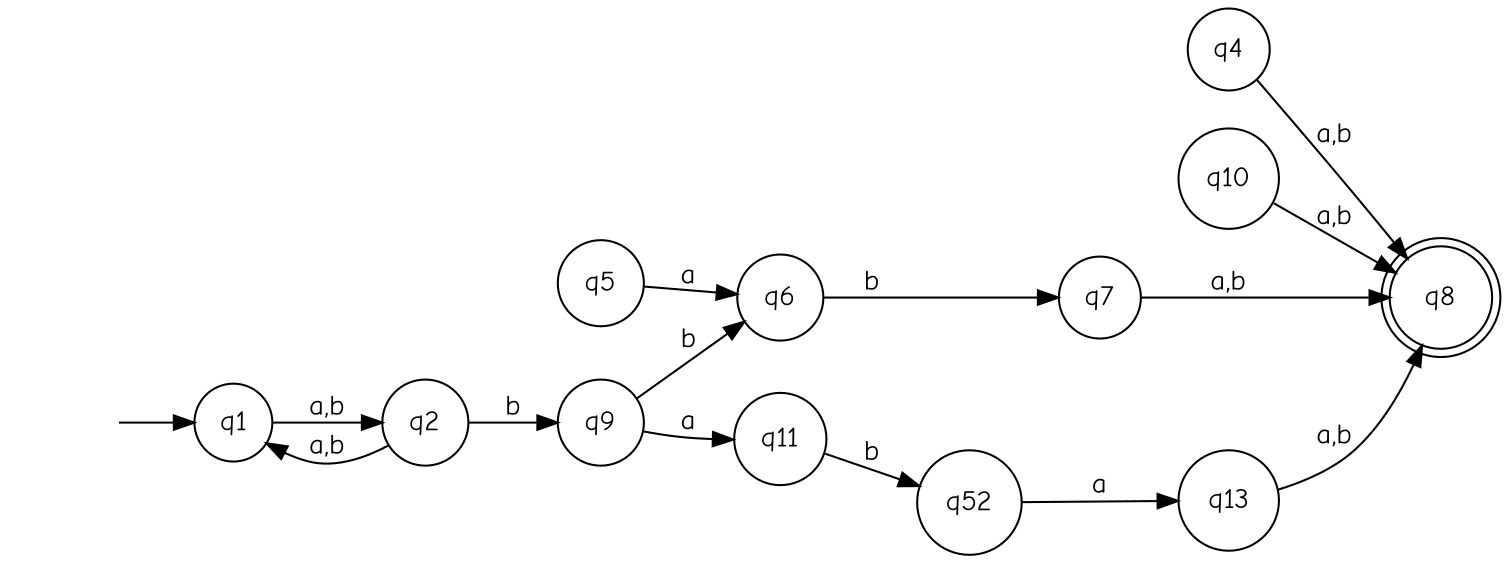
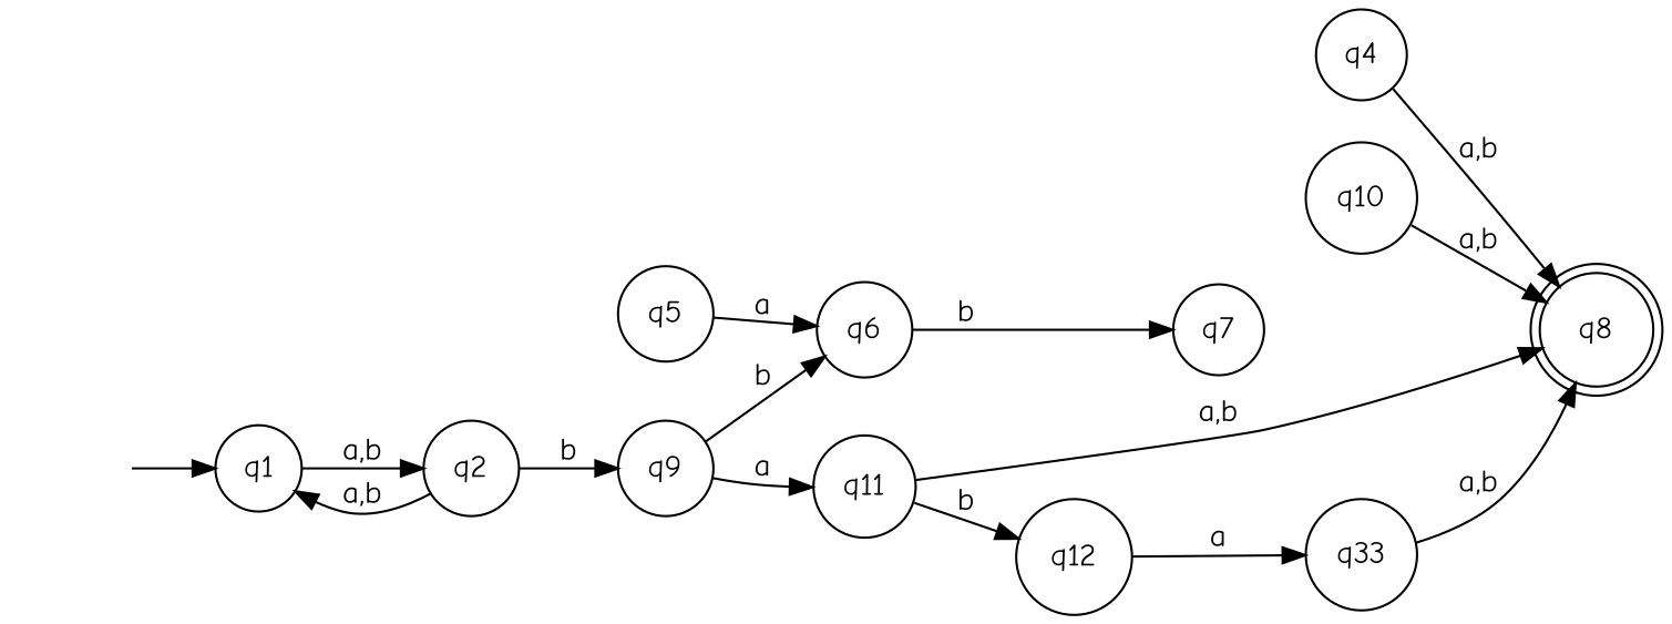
  digraph {
    fontname="Comic Neue"
    rankdir=LR
    node [fontname="Comic Neue" shape=circle]
    edge [fontname="Comic Neue"]
    q1
    q2
    q9
    q6
    q11
    q8 [shape=doublecircle]
    q4
    q5
    q7
    q10
-   q12 [label=q52]
-   q13
+   q12
+   q13 [label=q33]
    "" [shape=none]
    " " [shape=none]
    "  " [shape=none]
    q1 -> q2 [label="a,b"]
    q2 -> q1 [label="a,b"]
    q2 -> q9 [label=b]
    q9 -> q6 [label=b]
    q9 -> q11 [label=a]
    q6 -> q7 [label=b]
    q11 -> q12 [label=b]
    q4 -> q8 [label="a,b"]
    q5 -> q6 [label=a]
-   q7 -> q8 [label="a,b"]
+   q11 -> q8 [label="a,b"]
    q10 -> q8 [label="a,b"]
    q12 -> q13 [label=a]
    q13 -> q8 [label="a,b"]
    "" -> q1
  }
